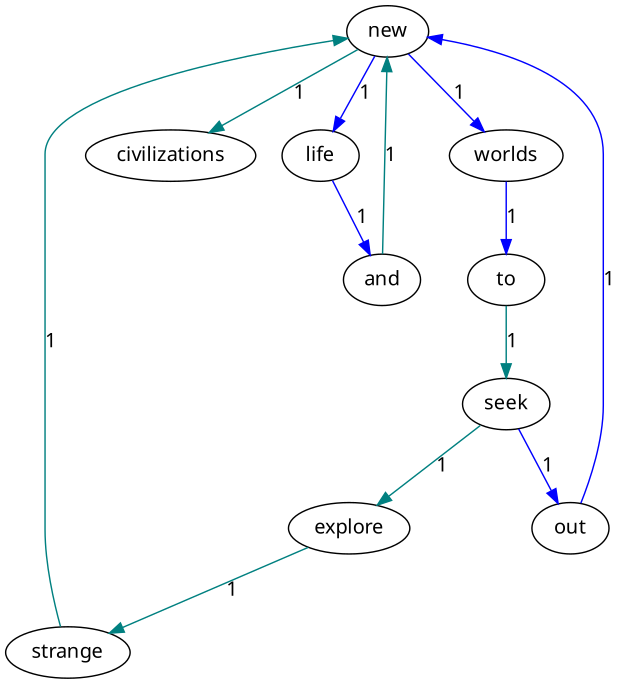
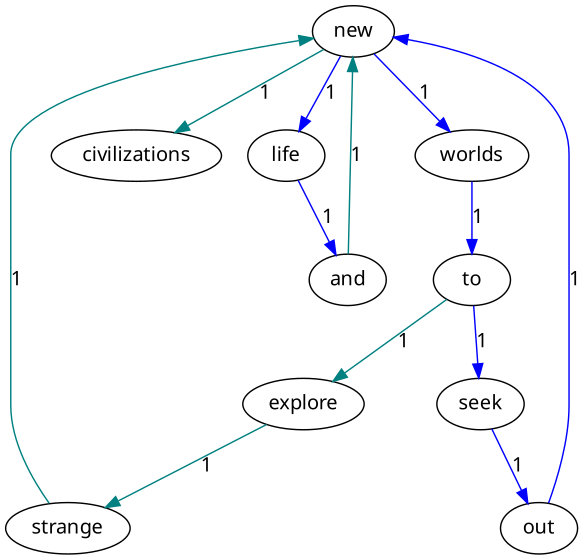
  digraph {
    fontname="Noto Sans"
    "ui.stylesheet"="node { size: 20px; text-size: 12px; fill-color: black; } edge { text-size: 10px; fill-color: black; } edge.highlighted { fill-color: green; }"
    node [fontname="Noto Sans"]
    edge [color=blue fontname="Noto Sans"]
    new
    worlds
    civilizations
    life
    to
    and
    explore
    seek
    strange
    out
    new -> worlds [label=1]
    new -> civilizations [color=teal label=1]
    new -> life [label=1]
    worlds -> to [label=1]
    life -> and [label=1]
-   seek -> explore [color=teal label=1]
-   to -> seek [color=teal label=1]
+   to -> explore [color=teal label=1]
+   to -> seek [label=1]
    and -> new [color=teal label=1]
    explore -> strange [color=teal label=1]
    seek -> out [label=1]
    strange -> new [color=teal label=1]
    out -> new [label=1]
  }
